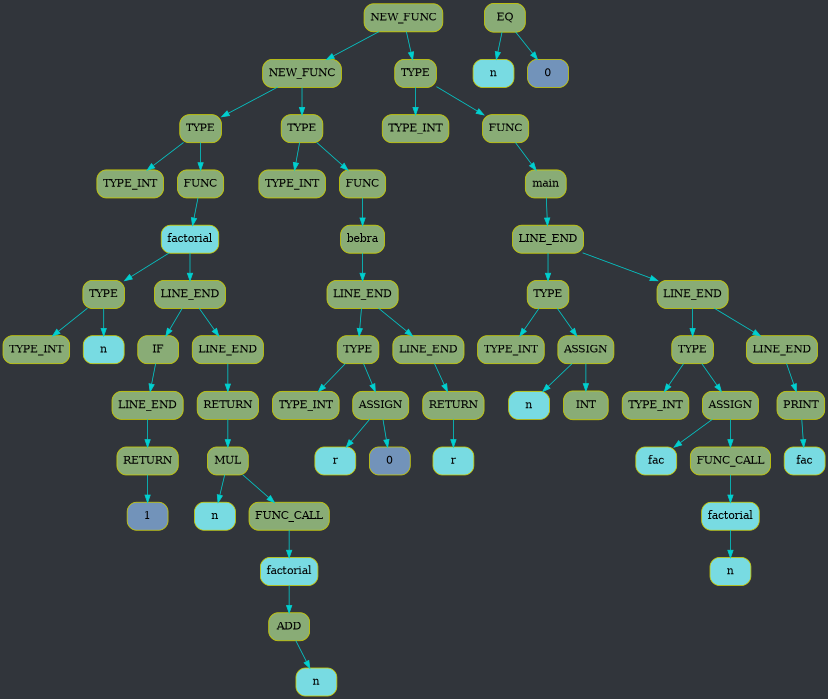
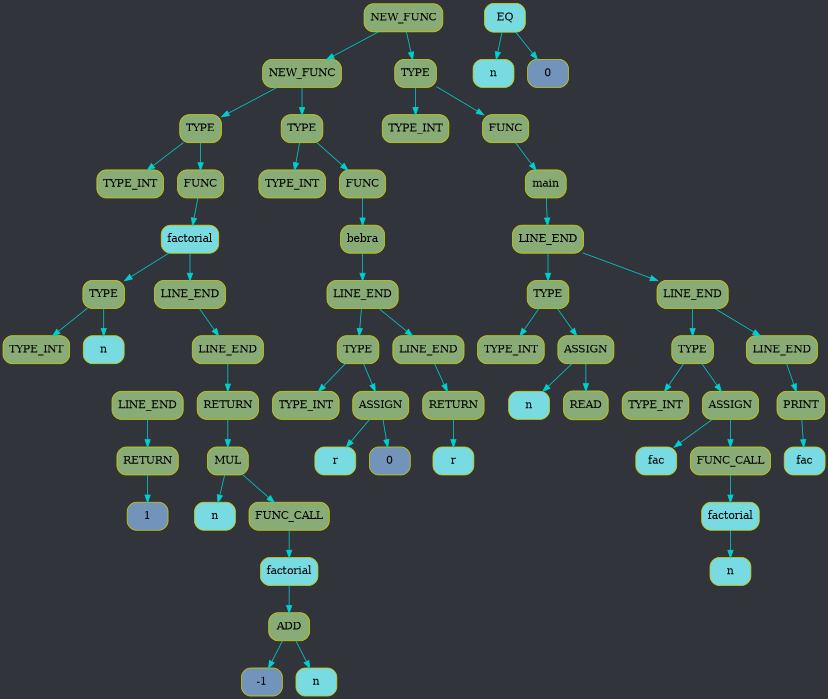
  digraph {
    bgcolor="#31353b"
    rankdir=TB
    node [color="#D0D000" fillcolor="#89AC76" shape=Mrecord style=filled]
    edge [color="#00D0D0"]
    n1 [label=NEW_FUNC]
    n2 [label=NEW_FUNC]
    n3 [label=TYPE]
    n4 [label=TYPE]
    n5 [label=TYPE]
    n6 [label=TYPE_INT]
    n7 [label=FUNC]
    n8 [label=TYPE_INT]
    n9 [label=FUNC]
    n10 [label=TYPE_INT]
    n11 [label=FUNC]
    n12 [fillcolor="#78DBE2" label=factorial]
    n13 [label=TYPE]
    n14 [label=LINE_END]
    n15 [label=TYPE_INT]
    n16 [fillcolor="#78DBE2" label=n]
-   n17 [label=IF]
    n18 [label=LINE_END]
    n19 [label=LINE_END]
    n20 [label=RETURN]
-   n21 [label=EQ]
+   n21 [fillcolor="#78DBE2" label=EQ]
    n22 [fillcolor="#78DBE2" label=n]
    n23 [fillcolor="#7293ba" label=0]
    n24 [label=RETURN]
    n25 [fillcolor="#7293ba" label=1]
    n26 [label=MUL]
    n27 [fillcolor="#78DBE2" label=n]
    n28 [label=FUNC_CALL]
    n29 [fillcolor="#78DBE2" label=factorial]
    n30 [label=ADD]
+   n31 [fillcolor="#7293ba" label=-1]
    n32 [fillcolor="#78DBE2" label=n]
    n33 [label=bebra]
    n34 [label=LINE_END]
    n35 [label=TYPE]
    n36 [label=LINE_END]
    n37 [label=TYPE_INT]
    n38 [label=ASSIGN]
    n39 [label=RETURN]
    n40 [fillcolor="#78DBE2" label=r]
    n41 [fillcolor="#7293ba" label=0]
    n42 [fillcolor="#78DBE2" label=r]
    n43 [label=main]
    n44 [label=LINE_END]
    n45 [label=TYPE]
    n46 [label=LINE_END]
    n47 [label=TYPE_INT]
    n48 [label=ASSIGN]
    n49 [label=TYPE]
    n50 [label=LINE_END]
    n51 [fillcolor="#78DBE2" label=n]
-   n52 [label=INT]
+   n52 [label=READ]
    n53 [label=TYPE_INT]
    n54 [label=ASSIGN]
    n55 [label=PRINT]
    n56 [fillcolor="#78DBE2" label=fac]
    n57 [label=FUNC_CALL]
    n58 [fillcolor="#78DBE2" label=factorial]
    n59 [fillcolor="#78DBE2" label=n]
    n60 [fillcolor="#78DBE2" label=fac]
    n1 -> n2
    n1 -> n3
    n2 -> n4
    n2 -> n5
    n3 -> n6
    n3 -> n7
    n4 -> n8
    n4 -> n9
    n5 -> n10
    n5 -> n11
    n7 -> n43
    n9 -> n12
    n11 -> n33
    n12 -> n13
    n12 -> n14
    n13 -> n15
    n13 -> n16
-   n14 -> n17
    n14 -> n18
-   n17 -> n19
    n18 -> n20
    n19 -> n24
    n20 -> n26
    n21 -> n22
    n21 -> n23
    n24 -> n25
    n26 -> n27
    n26 -> n28
    n28 -> n29
    n29 -> n30
+   n30 -> n31
    n30 -> n32
    n33 -> n34
    n34 -> n35
    n34 -> n36
    n35 -> n37
    n35 -> n38
    n36 -> n39
    n38 -> n40
    n38 -> n41
    n39 -> n42
    n43 -> n44
    n44 -> n45
    n44 -> n46
    n45 -> n47
    n45 -> n48
    n46 -> n49
    n46 -> n50
    n48 -> n51
    n48 -> n52
    n49 -> n53
    n49 -> n54
    n50 -> n55
    n54 -> n56
    n54 -> n57
    n55 -> n60
    n57 -> n58
    n58 -> n59
  }
